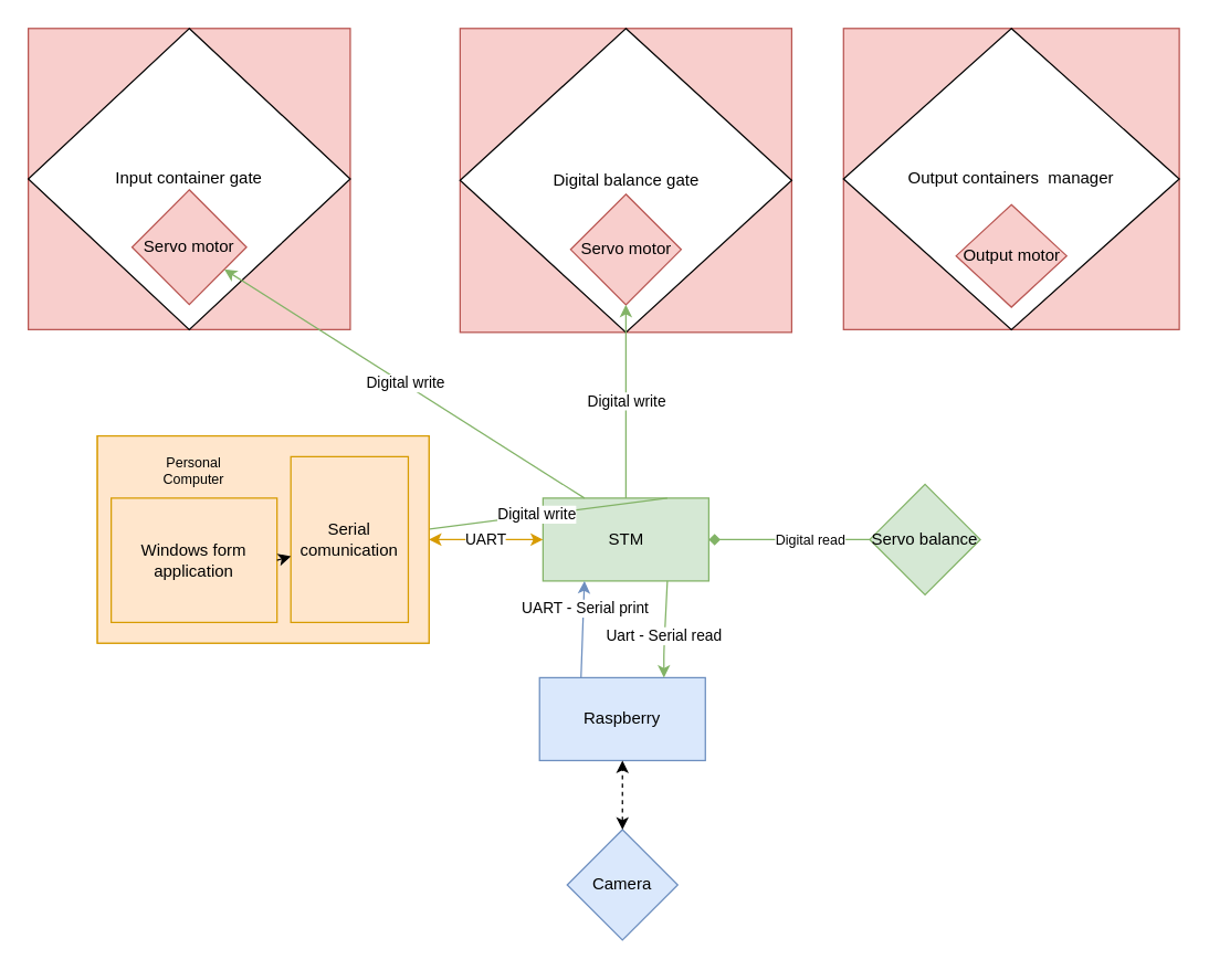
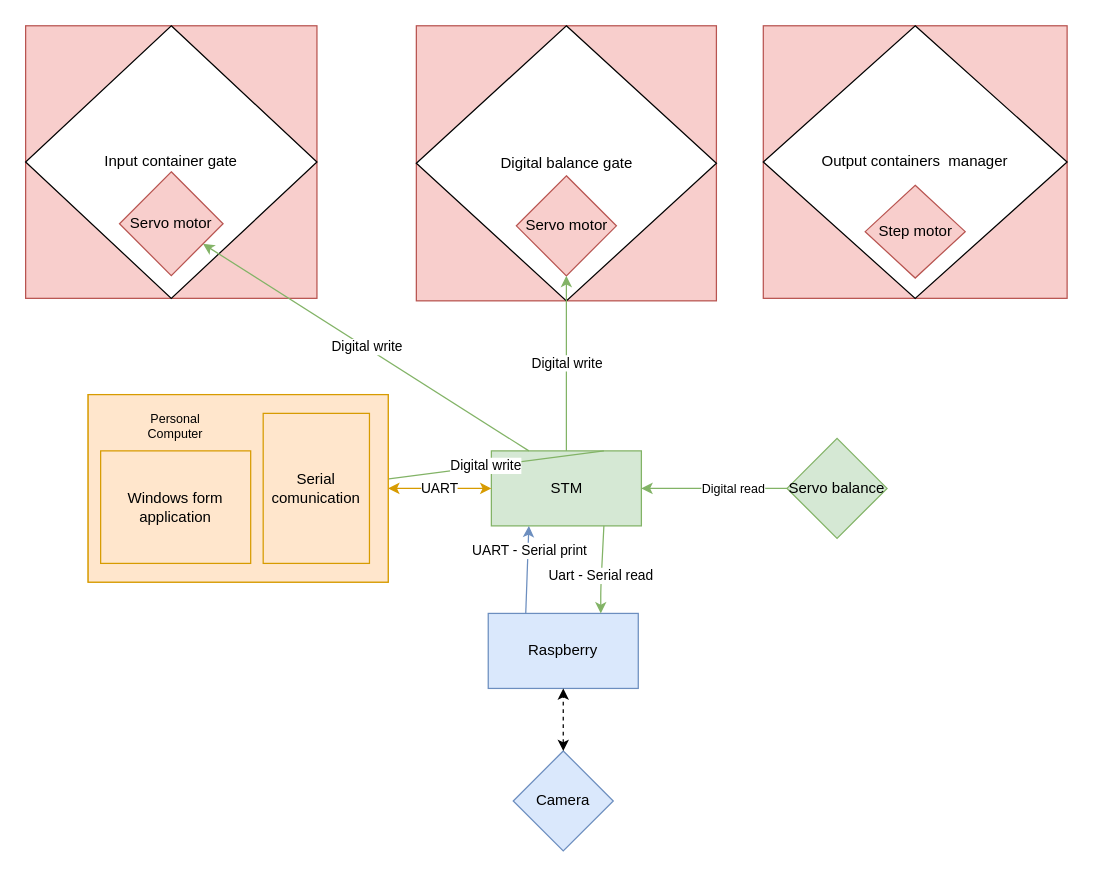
  <mxCell id="0" />
  <mxCell id="1" parent="0" />
  <mxCell id="2" value="" style="group;fillColor=#f8cecc;strokeColor=#b85450;" vertex="1" connectable="0" parent="1"><mxGeometry x="20" width="233" height="218" as="geometry" y="20" /></mxCell>
  <mxCell id="3" value="Input container gate" style="rhombus;whiteSpace=wrap;html=1;" vertex="1" parent="2"><mxGeometry width="233" height="218.0" as="geometry" /></mxCell>
  <mxCell id="4" value="Servo motor" style="rhombus;whiteSpace=wrap;html=1;fillColor=#f8cecc;strokeColor=#b85450;" vertex="1" parent="2"><mxGeometry x="75.078" y="116.786" width="82.844" height="83.048" as="geometry" /></mxCell>
  <mxCell id="5" value="" style="group;fillColor=#f8cecc;strokeColor=#b85450;" vertex="1" connectable="0" parent="1"><mxGeometry x="332.5" width="240" height="220" as="geometry" y="20" /></mxCell>
  <mxCell id="6" value="Digital balance gate" style="rhombus;whiteSpace=wrap;html=1;" vertex="1" parent="5"><mxGeometry width="240" height="220" as="geometry" /></mxCell>
  <mxCell id="7" value="Servo motor" style="rhombus;whiteSpace=wrap;html=1;fillColor=#f8cecc;strokeColor=#b85450;" vertex="1" parent="5"><mxGeometry x="80" y="120" width="80" height="80" as="geometry" /></mxCell>
  <mxCell id="8" value="" style="group;fillColor=#f8cecc;strokeColor=#b85450;" vertex="1" connectable="0" parent="1"><mxGeometry x="610" width="243" height="218" as="geometry" y="20" /></mxCell>
  <mxCell id="9" value="Output containers&amp;nbsp; manager" style="rhombus;whiteSpace=wrap;html=1;" vertex="1" parent="8"><mxGeometry width="243" height="218" as="geometry" /></mxCell>
- <mxCell id="10" value="Output motor" style="rhombus;whiteSpace=wrap;html=1;fillColor=#f8cecc;strokeColor=#b85450;" vertex="1" parent="8"><mxGeometry x="81.5" y="127.553" width="80" height="74.213" as="geometry" /></mxCell>
+ <mxCell id="10" value="Step motor" style="rhombus;whiteSpace=wrap;html=1;fillColor=#f8cecc;strokeColor=#b85450;" vertex="1" parent="8"><mxGeometry x="81.5" y="127.553" width="80" height="74.213" as="geometry" /></mxCell>
  <mxCell id="11" value="Raspberry" style="rounded=0;whiteSpace=wrap;html=1;fillColor=#dae8fc;strokeColor=#6c8ebf;" vertex="1" parent="1"><mxGeometry x="390" y="490" width="120" height="60" as="geometry" /></mxCell>
  <mxCell id="12" value="Camera" style="rhombus;whiteSpace=wrap;html=1;fillColor=#dae8fc;strokeColor=#6c8ebf;" vertex="1" parent="1"><mxGeometry x="410" y="600" width="80" height="80" as="geometry" /></mxCell>
  <mxCell id="13" value="STM" style="rounded=0;whiteSpace=wrap;html=1;fillColor=#d5e8d4;strokeColor=#82b366;" vertex="1" parent="1"><mxGeometry x="392.5" y="360" width="120" height="60" as="geometry" /></mxCell>
- <mxCell id="14" style="edgeStyle=orthogonalEdgeStyle;rounded=0;orthogonalLoop=1;jettySize=auto;html=1;exitX=0;exitY=0.5;exitDx=0;exitDy=0;entryX=1;entryY=0.5;entryDx=0;entryDy=0;fillColor=#d5e8d4;strokeColor=#82b366;endArrow=diamond;" edge="1" parent="1" source="16" target="13"><mxGeometry relative="1" as="geometry" /></mxCell>
+ <mxCell id="14" style="edgeStyle=orthogonalEdgeStyle;rounded=0;orthogonalLoop=1;jettySize=auto;html=1;exitX=0;exitY=0.5;exitDx=0;exitDy=0;entryX=1;entryY=0.5;entryDx=0;entryDy=0;fillColor=#d5e8d4;strokeColor=#82b366;" edge="1" parent="1" source="16" target="13"><mxGeometry relative="1" as="geometry" /></mxCell>
  <mxCell id="15" value="Digital read" style="text;html=1;resizable=0;points=[];align=center;verticalAlign=middle;labelBackgroundColor=#ffffff;fontSize=10;" vertex="1" connectable="0" parent="14"><mxGeometry x="-0.241" y="-1" relative="1" as="geometry"><mxPoint as="offset" /></mxGeometry></mxCell>
  <mxCell id="16" value="Servo balance" style="rhombus;whiteSpace=wrap;html=1;fillColor=#d5e8d4;strokeColor=#82b366;" vertex="1" parent="1"><mxGeometry x="629" y="350" width="80" height="80" as="geometry" /></mxCell>
  <mxCell id="17" value="Digital write" style="endArrow=classic;html=1;exitX=0.75;exitY=0;exitDx=0;exitDy=0;fillColor=#d5e8d4;strokeColor=#82b366;" edge="1" parent="1" source="13" target="27"><mxGeometry width="50" height="50" relative="1" as="geometry"><mxPoint x="540" y="330" as="sourcePoint" /><mxPoint x="590" y="280" as="targetPoint" /></mxGeometry></mxCell>
  <mxCell id="18" value="Digital write" style="endArrow=classic;html=1;exitX=0.5;exitY=0;exitDx=0;exitDy=0;entryX=0.5;entryY=1;entryDx=0;entryDy=0;fillColor=#d5e8d4;strokeColor=#82b366;" edge="1" parent="1" source="13" target="7"><mxGeometry width="50" height="50" relative="1" as="geometry"><mxPoint x="50" y="730" as="sourcePoint" /><mxPoint x="100" y="680" as="targetPoint" /></mxGeometry></mxCell>
  <mxCell id="19" value="Digital write" style="endArrow=classic;html=1;exitX=0.25;exitY=0;exitDx=0;exitDy=0;fillColor=#d5e8d4;strokeColor=#82b366;" edge="1" parent="1" source="13" target="4"><mxGeometry width="50" height="50" relative="1" as="geometry"><mxPoint x="50" y="730" as="sourcePoint" /><mxPoint x="100" y="680" as="targetPoint" /></mxGeometry></mxCell>
  <mxCell id="20" value="UART - Serial print" style="endArrow=classic;html=1;exitX=0.25;exitY=0;exitDx=0;exitDy=0;entryX=0.25;entryY=1;entryDx=0;entryDy=0;fillColor=#dae8fc;strokeColor=#6c8ebf;" edge="1" parent="1" source="11" target="13"><mxGeometry x="0.43" y="-1" width="50" height="50" relative="1" as="geometry"><mxPoint x="50" y="750" as="sourcePoint" /><mxPoint x="100" y="700" as="targetPoint" /><Array as="points" /><mxPoint as="offset" /></mxGeometry></mxCell>
  <mxCell id="21" value="Uart - Serial read" style="endArrow=classic;html=1;exitX=0.75;exitY=1;exitDx=0;exitDy=0;entryX=0.75;entryY=0;entryDx=0;entryDy=0;fillColor=#d5e8d4;strokeColor=#82b366;" edge="1" parent="1" source="13" target="11"><mxGeometry x="0.144" y="-1" width="50" height="50" relative="1" as="geometry"><mxPoint x="40" y="830" as="sourcePoint" /><mxPoint x="90" y="780" as="targetPoint" /><Array as="points"><mxPoint x="480" y="470" /></Array><mxPoint as="offset" /></mxGeometry></mxCell>
  <mxCell id="22" value="" style="endArrow=classic;startArrow=classic;html=1;entryX=0.5;entryY=1;entryDx=0;entryDy=0;dashed=1;" edge="1" parent="1" source="12" target="11"><mxGeometry width="50" height="50" relative="1" as="geometry"><mxPoint x="40" y="830" as="sourcePoint" /><mxPoint x="90" y="780" as="targetPoint" /></mxGeometry></mxCell>
  <mxCell id="23" value="UART" style="endArrow=classic;startArrow=classic;html=1;exitX=1;exitY=0.5;exitDx=0;exitDy=0;entryX=0;entryY=0.5;entryDx=0;entryDy=0;fillColor=#ffe6cc;strokeColor=#d79b00;" edge="1" parent="1" source="25" target="13"><mxGeometry width="50" height="50" relative="1" as="geometry"><mxPoint x="50" y="750" as="sourcePoint" /><mxPoint x="100" y="700" as="targetPoint" /><Array as="points"><mxPoint x="390" y="390" /></Array></mxGeometry></mxCell>
  <mxCell id="24" value="" style="group;fillColor=#ffe6cc;strokeColor=#d79b00;" vertex="1" connectable="0" parent="1"><mxGeometry x="70" y="315" width="240" height="150" as="geometry" /></mxCell>
  <mxCell id="25" value="" style="rounded=0;whiteSpace=wrap;html=1;fillColor=#ffe6cc;strokeColor=#d79b00;" vertex="1" parent="24"><mxGeometry width="240" height="150" as="geometry" /></mxCell>
  <mxCell id="26" value="Windows form application" style="rounded=0;whiteSpace=wrap;html=1;fillColor=#ffe6cc;strokeColor=#d79b00;" vertex="1" parent="24"><mxGeometry x="10" y="45" width="120" height="90" as="geometry" /></mxCell>
  <mxCell id="27" value="Serial comunication" style="rounded=0;whiteSpace=wrap;html=1;fillColor=#ffe6cc;strokeColor=#d79b00;" vertex="1" parent="24"><mxGeometry x="140" y="15" width="85" height="120" as="geometry" /></mxCell>
- <mxCell id="28" value="" style="endArrow=classic;html=1;exitX=1;exitY=0.5;exitDx=0;exitDy=0;" edge="1" parent="24" source="26" target="27"><mxGeometry width="50" height="50" relative="1" as="geometry"><mxPoint x="-40" y="435" as="sourcePoint" /><mxPoint x="10" y="385" as="targetPoint" /></mxGeometry></mxCell>
  <mxCell id="29" value="Personal Computer" style="text;html=1;strokeColor=none;fillColor=none;align=center;verticalAlign=middle;whiteSpace=wrap;rounded=0;fontSize=10;" vertex="1" parent="24"><mxGeometry x="50" y="15" width="40" height="20" as="geometry" /></mxCell>
